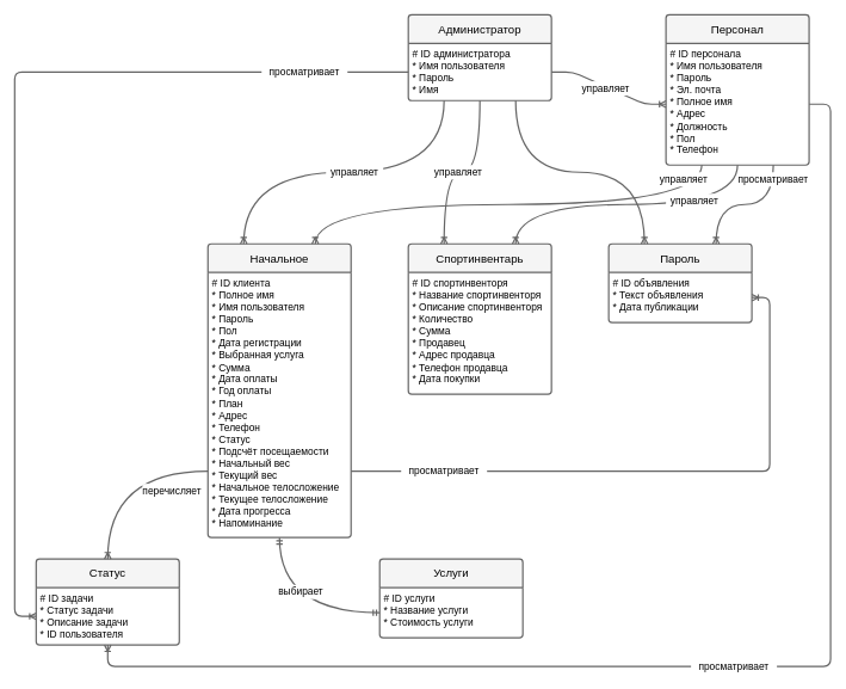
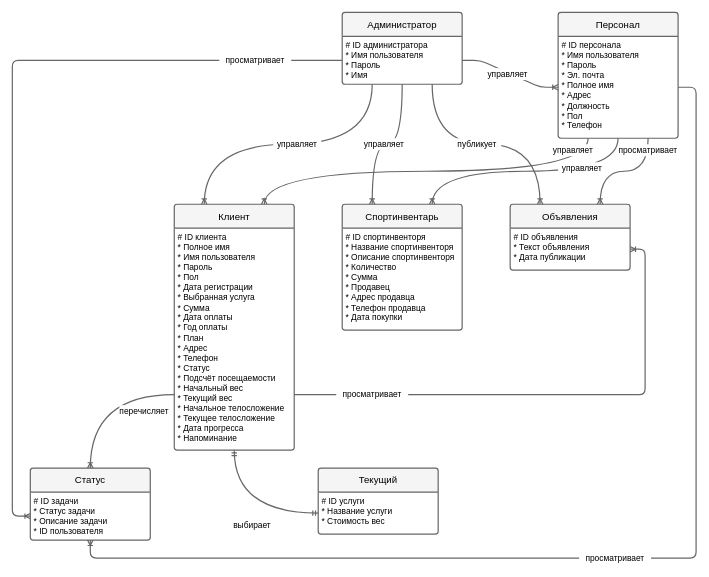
  <mxCell id="0" />
  <mxCell id="1" parent="0" />
  <mxCell id="2" value="" style="group" parent="1" vertex="1" connectable="0"><mxGeometry x="20" y="20" width="1140" height="920" as="geometry" /></mxCell>
  <mxCell id="3" value="&lt;font style=&quot;font-size: 16px;&quot;&gt;Администратор&lt;/font&gt;" style="swimlane;childLayout=stackLayout;horizontal=1;startSize=40;horizontalStack=0;rounded=1;fontSize=14;fontStyle=0;strokeWidth=2;resizeParent=0;resizeLast=1;shadow=0;dashed=0;align=center;arcSize=4;whiteSpace=wrap;html=1;fillColor=#f5f5f5;fontColor=#000000;strokeColor=#666666;movable=1;resizable=1;rotatable=1;deletable=1;editable=1;locked=0;connectable=1;" parent="2" vertex="1"><mxGeometry x="550" width="200" height="120" as="geometry" /></mxCell>
  <mxCell id="4" value="&lt;span style=&quot;font-size: 14px;&quot;&gt;# ID администратора&lt;br&gt;* Имя пользователя&lt;br&gt;* Пароль&lt;br&gt;* Имя&lt;br&gt;&lt;/span&gt;" style="align=left;strokeColor=none;fillColor=none;spacingLeft=4;fontSize=12;verticalAlign=top;resizable=1;rotatable=1;part=1;html=1;movable=1;deletable=1;editable=1;locked=0;connectable=1;" parent="3" vertex="1"><mxGeometry y="40" width="200" height="80" as="geometry" /></mxCell>
  <mxCell id="5" style="edgeStyle=orthogonalEdgeStyle;rounded=0;orthogonalLoop=1;jettySize=auto;html=1;exitX=0.5;exitY=1;exitDx=0;exitDy=0;movable=1;resizable=1;rotatable=1;deletable=1;editable=1;locked=0;connectable=1;" parent="3" source="4" target="4" edge="1"><mxGeometry relative="1" as="geometry" /></mxCell>
  <mxCell id="6" value="&lt;span style=&quot;font-size: 16px;&quot;&gt;Персонал&lt;/span&gt;" style="swimlane;childLayout=stackLayout;horizontal=1;startSize=40;horizontalStack=0;rounded=1;fontSize=14;fontStyle=0;strokeWidth=2;resizeParent=0;resizeLast=1;shadow=0;dashed=0;align=center;arcSize=4;whiteSpace=wrap;html=1;fillColor=#f5f5f5;fontColor=#000000;strokeColor=#666666;movable=1;resizable=1;rotatable=1;deletable=1;editable=1;locked=0;connectable=1;" parent="2" vertex="1"><mxGeometry x="910" width="200" height="210" as="geometry" /></mxCell>
  <mxCell id="7" value="&lt;span style=&quot;font-size: 14px;&quot;&gt;# ID персонала&lt;br&gt;* Имя пользователя&lt;br&gt;* Пароль&lt;br&gt;* Эл. почта&lt;br&gt;* Полное имя&lt;br&gt;* Адрес&lt;br&gt;* Должность&lt;br&gt;* Пол&lt;br&gt;* Телефон&lt;br&gt;&lt;/span&gt;" style="align=left;strokeColor=none;fillColor=none;spacingLeft=4;fontSize=12;verticalAlign=top;resizable=1;rotatable=1;part=1;html=1;movable=1;deletable=1;editable=1;locked=0;connectable=1;" parent="6" vertex="1"><mxGeometry y="40" width="200" height="170" as="geometry" /></mxCell>
  <mxCell id="8" style="edgeStyle=orthogonalEdgeStyle;rounded=0;orthogonalLoop=1;jettySize=auto;html=1;exitX=0.5;exitY=1;exitDx=0;exitDy=0;movable=1;resizable=1;rotatable=1;deletable=1;editable=1;locked=0;connectable=1;" parent="6" source="7" target="7" edge="1"><mxGeometry relative="1" as="geometry" /></mxCell>
- <mxCell id="9" value="&lt;span style=&quot;font-size: 16px;&quot;&gt;Начальное&lt;/span&gt;" style="swimlane;childLayout=stackLayout;horizontal=1;startSize=40;horizontalStack=0;rounded=1;fontSize=14;fontStyle=0;strokeWidth=2;resizeParent=0;resizeLast=1;shadow=0;dashed=0;align=center;arcSize=4;whiteSpace=wrap;html=1;fillColor=#f5f5f5;fontColor=#000000;strokeColor=#666666;movable=1;resizable=1;rotatable=1;deletable=1;editable=1;locked=0;connectable=1;" parent="2" vertex="1"><mxGeometry x="270" y="320" width="200" height="410" as="geometry" /></mxCell>
+ <mxCell id="9" value="&lt;span style=&quot;font-size: 16px;&quot;&gt;Клиент&lt;/span&gt;" style="swimlane;childLayout=stackLayout;horizontal=1;startSize=40;horizontalStack=0;rounded=1;fontSize=14;fontStyle=0;strokeWidth=2;resizeParent=0;resizeLast=1;shadow=0;dashed=0;align=center;arcSize=4;whiteSpace=wrap;html=1;fillColor=#f5f5f5;fontColor=#000000;strokeColor=#666666;movable=1;resizable=1;rotatable=1;deletable=1;editable=1;locked=0;connectable=1;" parent="2" vertex="1"><mxGeometry x="270" y="320" width="200" height="410" as="geometry" /></mxCell>
  <mxCell id="10" value="&lt;font style=&quot;font-size: 14px;&quot;&gt;# ID клиента&lt;br&gt;* Полное имя&lt;br&gt;* Имя пользователя&lt;br&gt;* Пароль&lt;br&gt;* Пол&lt;br&gt;* Дата регистрации&lt;br&gt;* Выбранная услуга&lt;br&gt;* Сумма&lt;br&gt;* Дата оплаты&lt;br&gt;* Год оплаты&lt;br&gt;* План&lt;br&gt;* Адрес&lt;br&gt;* Телефон&lt;br&gt;* Статус&lt;br&gt;* Подсчёт посещаемости&lt;br&gt;&lt;/font&gt;&lt;span style=&quot;font-size: 14px;&quot;&gt;* Начальный вес&lt;br&gt;* Текущий вес&lt;br&gt;* Начальное телосложение&lt;br&gt;* Текущее телосложение&lt;br&gt;* Дата прогресса&lt;br&gt;* Напоминание&lt;br&gt;&lt;/span&gt;" style="align=left;strokeColor=none;fillColor=none;spacingLeft=4;fontSize=12;verticalAlign=top;resizable=1;rotatable=1;part=1;html=1;movable=1;deletable=1;editable=1;locked=0;connectable=1;" parent="9" vertex="1"><mxGeometry y="40" width="200" height="370" as="geometry" /></mxCell>
  <mxCell id="11" style="edgeStyle=orthogonalEdgeStyle;rounded=0;orthogonalLoop=1;jettySize=auto;html=1;exitX=0.5;exitY=1;exitDx=0;exitDy=0;movable=1;resizable=1;rotatable=1;deletable=1;editable=1;locked=0;connectable=1;" parent="9" source="10" target="10" edge="1"><mxGeometry relative="1" as="geometry" /></mxCell>
  <mxCell id="12" value="&lt;span style=&quot;font-size: 16px;&quot;&gt;Спортинвентарь&lt;/span&gt;" style="swimlane;childLayout=stackLayout;horizontal=1;startSize=40;horizontalStack=0;rounded=1;fontSize=14;fontStyle=0;strokeWidth=2;resizeParent=0;resizeLast=1;shadow=0;dashed=0;align=center;arcSize=4;whiteSpace=wrap;html=1;fillColor=#f5f5f5;fontColor=#000000;strokeColor=#666666;movable=1;resizable=1;rotatable=1;deletable=1;editable=1;locked=0;connectable=1;" parent="2" vertex="1"><mxGeometry x="550" y="320" width="200" height="210" as="geometry" /></mxCell>
  <mxCell id="13" value="&lt;font style=&quot;font-size: 14px;&quot;&gt;# ID спортинвенторя&lt;br&gt;* Название&amp;nbsp;спортинвенторя&lt;br&gt;* Описание спортинвенторя&lt;br&gt;* Количество&lt;br&gt;* Сумма&lt;br&gt;* Продавец&lt;br&gt;* Адрес продавца&lt;br&gt;* Телефон продавца&lt;br&gt;* Дата покупки&lt;br&gt;&lt;/font&gt;" style="align=left;strokeColor=none;fillColor=none;spacingLeft=4;fontSize=12;verticalAlign=top;resizable=1;rotatable=1;part=1;html=1;movable=1;deletable=1;editable=1;locked=0;connectable=1;" parent="12" vertex="1"><mxGeometry y="40" width="200" height="170" as="geometry" /></mxCell>
  <mxCell id="14" style="edgeStyle=orthogonalEdgeStyle;rounded=0;orthogonalLoop=1;jettySize=auto;html=1;exitX=0.5;exitY=1;exitDx=0;exitDy=0;movable=1;resizable=1;rotatable=1;deletable=1;editable=1;locked=0;connectable=1;" parent="12" source="13" target="13" edge="1"><mxGeometry relative="1" as="geometry" /></mxCell>
- <mxCell id="15" value="&lt;span style=&quot;font-size: 16px;&quot;&gt;Пароль&lt;/span&gt;" style="swimlane;childLayout=stackLayout;horizontal=1;startSize=40;horizontalStack=0;rounded=1;fontSize=14;fontStyle=0;strokeWidth=2;resizeParent=0;resizeLast=1;shadow=0;dashed=0;align=center;arcSize=4;whiteSpace=wrap;html=1;fillColor=#f5f5f5;fontColor=#000000;strokeColor=#666666;movable=1;resizable=1;rotatable=1;deletable=1;editable=1;locked=0;connectable=1;" parent="2" vertex="1"><mxGeometry x="830" y="320" width="200" height="110" as="geometry" /></mxCell>
+ <mxCell id="15" value="&lt;span style=&quot;font-size: 16px;&quot;&gt;Объявления&lt;/span&gt;" style="swimlane;childLayout=stackLayout;horizontal=1;startSize=40;horizontalStack=0;rounded=1;fontSize=14;fontStyle=0;strokeWidth=2;resizeParent=0;resizeLast=1;shadow=0;dashed=0;align=center;arcSize=4;whiteSpace=wrap;html=1;fillColor=#f5f5f5;fontColor=#000000;strokeColor=#666666;movable=1;resizable=1;rotatable=1;deletable=1;editable=1;locked=0;connectable=1;" parent="2" vertex="1"><mxGeometry x="830" y="320" width="200" height="110" as="geometry" /></mxCell>
  <mxCell id="16" value="&lt;font style=&quot;font-size: 14px;&quot;&gt;# ID объявления&lt;br&gt;* Текст объявления&lt;br&gt;* Дата публикации&lt;br&gt;&lt;/font&gt;" style="align=left;strokeColor=none;fillColor=none;spacingLeft=4;fontSize=12;verticalAlign=top;resizable=1;rotatable=1;part=1;html=1;movable=1;deletable=1;editable=1;locked=0;connectable=1;" parent="15" vertex="1"><mxGeometry y="40" width="200" height="70" as="geometry" /></mxCell>
  <mxCell id="17" style="edgeStyle=orthogonalEdgeStyle;rounded=0;orthogonalLoop=1;jettySize=auto;html=1;exitX=0.5;exitY=1;exitDx=0;exitDy=0;movable=1;resizable=1;rotatable=1;deletable=1;editable=1;locked=0;connectable=1;" parent="15" source="16" target="16" edge="1"><mxGeometry relative="1" as="geometry" /></mxCell>
  <mxCell id="18" value="" style="fontSize=12;html=1;endArrow=ERoneToMany;rounded=0;exitX=0.25;exitY=1;exitDx=0;exitDy=0;entryX=0.25;entryY=0;entryDx=0;entryDy=0;strokeWidth=2;strokeColor=#666666;movable=1;resizable=1;rotatable=1;deletable=1;editable=1;locked=0;connectable=1;edgeStyle=orthogonalEdgeStyle;curved=1;" parent="2" source="4" target="9" edge="1"><mxGeometry width="100" height="100" relative="1" as="geometry"><mxPoint x="640" y="280" as="sourcePoint" /><mxPoint x="740" y="180" as="targetPoint" /></mxGeometry></mxCell>
  <mxCell id="19" value="" style="fontSize=12;html=1;endArrow=ERoneToMany;rounded=0;exitX=0.5;exitY=1;exitDx=0;exitDy=0;entryX=0.25;entryY=0;entryDx=0;entryDy=0;strokeWidth=2;strokeColor=#666666;movable=1;resizable=1;rotatable=1;deletable=1;editable=1;locked=0;connectable=1;edgeStyle=orthogonalEdgeStyle;elbow=vertical;curved=1;" parent="2" source="4" target="12" edge="1"><mxGeometry width="100" height="100" relative="1" as="geometry"><mxPoint x="680" y="140" as="sourcePoint" /><mxPoint x="740" y="180" as="targetPoint" /></mxGeometry></mxCell>
  <mxCell id="20" value="" style="fontSize=12;html=1;endArrow=ERoneToMany;rounded=1;exitX=1;exitY=0.5;exitDx=0;exitDy=0;entryX=0;entryY=0.5;entryDx=0;entryDy=0;strokeWidth=2;strokeColor=#666666;movable=1;resizable=1;rotatable=1;deletable=1;editable=1;locked=0;connectable=1;edgeStyle=entityRelationEdgeStyle;elbow=vertical;curved=0;" parent="2" source="4" target="7" edge="1"><mxGeometry width="100" height="100" relative="1" as="geometry"><mxPoint x="640" y="280" as="sourcePoint" /><mxPoint x="740" y="180" as="targetPoint" /></mxGeometry></mxCell>
  <mxCell id="21" value="&lt;font style=&quot;font-size: 14px; background-color: rgb(255, 255, 255);&quot;&gt;управляет&lt;/font&gt;" style="text;html=1;strokeColor=none;fillColor=default;align=center;verticalAlign=middle;whiteSpace=wrap;rounded=0;fontSize=14;movable=1;resizable=1;rotatable=1;deletable=1;editable=1;locked=0;connectable=1;" parent="2" vertex="1"><mxGeometry x="580" y="210" width="80" height="20" as="geometry" /></mxCell>
  <mxCell id="22" value="&lt;font style=&quot;font-size: 14px; background-color: rgb(255, 255, 255);&quot;&gt;управляет&lt;/font&gt;" style="text;html=1;strokeColor=none;fillColor=default;align=center;verticalAlign=middle;whiteSpace=wrap;rounded=0;fontSize=14;movable=1;resizable=1;rotatable=1;deletable=1;editable=1;locked=0;connectable=1;" parent="2" vertex="1"><mxGeometry x="435" y="210" width="80" height="20" as="geometry" /></mxCell>
  <mxCell id="23" value="&lt;span style=&quot;font-size: 16px;&quot;&gt;Статус&lt;/span&gt;" style="swimlane;childLayout=stackLayout;horizontal=1;startSize=40;horizontalStack=0;rounded=1;fontSize=14;fontStyle=0;strokeWidth=2;resizeParent=0;resizeLast=1;shadow=0;dashed=0;align=center;arcSize=4;whiteSpace=wrap;html=1;fillColor=#f5f5f5;fontColor=#000000;strokeColor=#666666;movable=1;resizable=1;rotatable=1;deletable=1;editable=1;locked=0;connectable=1;" parent="2" vertex="1"><mxGeometry x="30" y="760" width="200" height="120" as="geometry" /></mxCell>
  <mxCell id="24" value="&lt;font style=&quot;font-size: 14px;&quot;&gt;# ID задачи&lt;br&gt;* Статус задачи&lt;br&gt;* Описание задачи&lt;br&gt;* ID пользователя&lt;br&gt;&lt;/font&gt;" style="align=left;strokeColor=none;fillColor=none;spacingLeft=4;fontSize=12;verticalAlign=top;resizable=1;rotatable=1;part=1;html=1;movable=1;deletable=1;editable=1;locked=0;connectable=1;" parent="23" vertex="1"><mxGeometry y="40" width="200" height="80" as="geometry" /></mxCell>
  <mxCell id="25" style="edgeStyle=orthogonalEdgeStyle;rounded=0;orthogonalLoop=1;jettySize=auto;html=1;exitX=0.5;exitY=1;exitDx=0;exitDy=0;movable=1;resizable=1;rotatable=1;deletable=1;editable=1;locked=0;connectable=1;" parent="23" source="24" target="24" edge="1"><mxGeometry relative="1" as="geometry" /></mxCell>
- <mxCell id="26" value="&lt;span style=&quot;font-size: 16px;&quot;&gt;Услуги&lt;/span&gt;" style="swimlane;childLayout=stackLayout;horizontal=1;startSize=40;horizontalStack=0;rounded=1;fontSize=14;fontStyle=0;strokeWidth=2;resizeParent=0;resizeLast=1;shadow=0;dashed=0;align=center;arcSize=4;whiteSpace=wrap;html=1;fillColor=#f5f5f5;fontColor=#000000;strokeColor=#666666;movable=1;resizable=1;rotatable=1;deletable=1;editable=1;locked=0;connectable=1;" parent="2" vertex="1"><mxGeometry x="510" y="760" width="200" height="110" as="geometry" /></mxCell>
- <mxCell id="27" value="&lt;font style=&quot;font-size: 14px;&quot;&gt;# ID услуги&lt;br&gt;* Название услуги&lt;br&gt;* Стоимость услуги&lt;br&gt;&lt;/font&gt;" style="align=left;strokeColor=none;fillColor=none;spacingLeft=4;fontSize=12;verticalAlign=top;resizable=1;rotatable=1;part=1;html=1;movable=1;deletable=1;editable=1;locked=0;connectable=1;" parent="26" vertex="1"><mxGeometry y="40" width="200" height="70" as="geometry" /></mxCell>
+ <mxCell id="26" value="&lt;span style=&quot;font-size: 16px;&quot;&gt;Текущий&lt;/span&gt;" style="swimlane;childLayout=stackLayout;horizontal=1;startSize=40;horizontalStack=0;rounded=1;fontSize=14;fontStyle=0;strokeWidth=2;resizeParent=0;resizeLast=1;shadow=0;dashed=0;align=center;arcSize=4;whiteSpace=wrap;html=1;fillColor=#f5f5f5;fontColor=#000000;strokeColor=#666666;movable=1;resizable=1;rotatable=1;deletable=1;editable=1;locked=0;connectable=1;" parent="2" vertex="1"><mxGeometry x="510" y="760" width="200" height="110" as="geometry" /></mxCell>
+ <mxCell id="27" value="&lt;font style=&quot;font-size: 14px;&quot;&gt;# ID услуги&lt;br&gt;* Название услуги&lt;br&gt;* Стоимость вес&lt;br&gt;&lt;/font&gt;" style="align=left;strokeColor=none;fillColor=none;spacingLeft=4;fontSize=12;verticalAlign=top;resizable=1;rotatable=1;part=1;html=1;movable=1;deletable=1;editable=1;locked=0;connectable=1;" parent="26" vertex="1"><mxGeometry y="40" width="200" height="70" as="geometry" /></mxCell>
  <mxCell id="28" style="edgeStyle=orthogonalEdgeStyle;rounded=0;orthogonalLoop=1;jettySize=auto;html=1;exitX=0.5;exitY=1;exitDx=0;exitDy=0;movable=1;resizable=1;rotatable=1;deletable=1;editable=1;locked=0;connectable=1;" parent="26" source="27" target="27" edge="1"><mxGeometry relative="1" as="geometry" /></mxCell>
  <mxCell id="29" value="" style="edgeStyle=orthogonalEdgeStyle;fontSize=12;html=1;endArrow=ERoneToMany;rounded=0;exitX=0;exitY=0.75;exitDx=0;exitDy=0;entryX=0.5;entryY=0;entryDx=0;entryDy=0;curved=1;strokeWidth=2;strokeColor=#666666;movable=1;resizable=1;rotatable=1;deletable=1;editable=1;locked=0;connectable=1;" parent="2" source="10" target="23" edge="1"><mxGeometry width="100" height="100" relative="1" as="geometry"><mxPoint x="490" y="440" as="sourcePoint" /><mxPoint x="590" y="340" as="targetPoint" /></mxGeometry></mxCell>
  <mxCell id="30" value="&lt;span style=&quot;background-color: rgb(255, 255, 255);&quot;&gt;перечисляет&lt;/span&gt;" style="text;html=1;strokeColor=none;fillColor=default;align=center;verticalAlign=middle;whiteSpace=wrap;rounded=0;fontSize=14;movable=1;resizable=1;rotatable=1;deletable=1;editable=1;locked=0;connectable=1;" parent="2" vertex="1"><mxGeometry x="180" y="655" width="80" height="20" as="geometry" /></mxCell>
  <mxCell id="31" value="" style="fontSize=12;html=1;endArrow=ERoneToMany;rounded=0;exitX=0.25;exitY=1;exitDx=0;exitDy=0;strokeWidth=2;strokeColor=#666666;entryX=0.75;entryY=0;entryDx=0;entryDy=0;edgeStyle=orthogonalEdgeStyle;elbow=vertical;curved=1;movable=1;resizable=1;rotatable=1;deletable=1;editable=1;locked=0;connectable=1;" parent="2" source="7" target="9" edge="1"><mxGeometry width="100" height="100" relative="1" as="geometry"><mxPoint x="490" y="560" as="sourcePoint" /><mxPoint x="380" y="280" as="targetPoint" /></mxGeometry></mxCell>
  <mxCell id="32" value="" style="fontSize=12;html=1;endArrow=ERoneToMany;rounded=0;exitX=0.5;exitY=1;exitDx=0;exitDy=0;entryX=0.75;entryY=0;entryDx=0;entryDy=0;strokeWidth=2;strokeColor=#666666;edgeStyle=orthogonalEdgeStyle;elbow=vertical;curved=1;movable=1;resizable=1;rotatable=1;deletable=1;editable=1;locked=0;connectable=1;" parent="2" source="7" target="12" edge="1"><mxGeometry width="100" height="100" relative="1" as="geometry"><mxPoint x="490" y="560" as="sourcePoint" /><mxPoint x="590" y="460" as="targetPoint" /></mxGeometry></mxCell>
  <mxCell id="33" value="" style="fontSize=12;html=1;endArrow=ERoneToMany;rounded=0;exitX=0.75;exitY=1;exitDx=0;exitDy=0;entryX=0.75;entryY=0;entryDx=0;entryDy=0;strokeWidth=2;strokeColor=#666666;edgeStyle=orthogonalEdgeStyle;elbow=vertical;curved=1;movable=1;resizable=1;rotatable=1;deletable=1;editable=1;locked=0;connectable=1;" parent="2" source="7" target="15" edge="1"><mxGeometry width="100" height="100" relative="1" as="geometry"><mxPoint x="490" y="560" as="sourcePoint" /><mxPoint x="590" y="460" as="targetPoint" /></mxGeometry></mxCell>
  <mxCell id="34" value="" style="fontSize=12;html=1;endArrow=ERoneToMany;rounded=0;exitX=0.75;exitY=1;exitDx=0;exitDy=0;entryX=0.25;entryY=0;entryDx=0;entryDy=0;strokeWidth=2;strokeColor=#666666;movable=1;resizable=1;rotatable=1;deletable=1;editable=1;locked=0;connectable=1;edgeStyle=orthogonalEdgeStyle;elbow=vertical;curved=1;" parent="2" source="4" target="15" edge="1"><mxGeometry width="100" height="100" relative="1" as="geometry"><mxPoint x="760" y="90" as="sourcePoint" /><mxPoint x="880" y="135" as="targetPoint" /></mxGeometry></mxCell>
  <mxCell id="35" value="" style="fontSize=12;html=1;endArrow=ERoneToMany;rounded=1;exitX=0;exitY=0.5;exitDx=0;exitDy=0;entryX=0;entryY=0.5;entryDx=0;entryDy=0;strokeWidth=2;strokeColor=#666666;edgeStyle=orthogonalEdgeStyle;movable=1;resizable=1;rotatable=1;deletable=1;editable=1;locked=0;connectable=1;curved=0;" parent="2" source="4" target="24" edge="1"><mxGeometry width="100" height="100" relative="1" as="geometry"><mxPoint x="610" y="130" as="sourcePoint" /><mxPoint x="330" y="330" as="targetPoint" /><Array as="points"><mxPoint y="80" /><mxPoint y="840" /></Array></mxGeometry></mxCell>
  <mxCell id="36" value="" style="fontSize=12;html=1;endArrow=ERoneToMany;rounded=1;entryX=0.5;entryY=1;entryDx=0;entryDy=0;strokeWidth=2;strokeColor=#666666;movable=1;resizable=1;rotatable=1;deletable=1;editable=1;locked=0;connectable=1;edgeStyle=orthogonalEdgeStyle;exitX=1;exitY=0.5;exitDx=0;exitDy=0;" parent="2" source="7" target="24" edge="1"><mxGeometry width="100" height="100" relative="1" as="geometry"><mxPoint x="560" y="90" as="sourcePoint" /><mxPoint x="40" y="850" as="targetPoint" /><Array as="points"><mxPoint x="1140" y="125" /><mxPoint x="1140" y="910" /><mxPoint x="130" y="910" /></Array></mxGeometry></mxCell>
  <mxCell id="37" style="edgeStyle=orthogonalEdgeStyle;rounded=0;orthogonalLoop=1;jettySize=auto;html=1;exitX=0.5;exitY=1;exitDx=0;exitDy=0;movable=1;resizable=1;rotatable=1;deletable=1;editable=1;locked=0;connectable=1;" parent="2" source="22" target="22" edge="1"><mxGeometry relative="1" as="geometry" /></mxCell>
  <mxCell id="38" value="&lt;span style=&quot;background-color: rgb(255, 255, 255);&quot;&gt;управляет&lt;/span&gt;" style="text;html=1;strokeColor=none;fillColor=default;align=center;verticalAlign=middle;whiteSpace=wrap;rounded=0;fontSize=14;movable=1;resizable=1;rotatable=1;deletable=1;editable=1;locked=0;connectable=1;" parent="2" vertex="1"><mxGeometry x="786" y="93" width="80" height="20" as="geometry" /></mxCell>
+ <mxCell id="39" value="&lt;span style=&quot;background-color: rgb(255, 255, 255);&quot;&gt;публикует&lt;/span&gt;" style="text;html=1;strokeColor=none;fillColor=default;align=center;verticalAlign=middle;whiteSpace=wrap;rounded=0;fontSize=14;movable=1;resizable=1;rotatable=1;deletable=1;editable=1;locked=0;connectable=1;" parent="2" vertex="1"><mxGeometry x="735" y="210" width="80" height="20" as="geometry" /></mxCell>
  <mxCell id="40" value="&lt;font style=&quot;font-size: 14px; background-color: rgb(255, 255, 255);&quot;&gt;просматривает&lt;/font&gt;" style="text;html=1;strokeColor=none;fillColor=default;align=center;verticalAlign=middle;whiteSpace=wrap;rounded=0;fontSize=14;movable=1;resizable=1;rotatable=1;deletable=1;editable=1;locked=0;connectable=1;" parent="2" vertex="1"><mxGeometry x="345" y="70" width="120" height="20" as="geometry" /></mxCell>
  <mxCell id="41" value="&lt;span style=&quot;background-color: rgb(255, 255, 255);&quot;&gt;управляет&lt;/span&gt;" style="text;html=1;strokeColor=none;fillColor=default;align=center;verticalAlign=middle;whiteSpace=wrap;rounded=0;fontSize=14;movable=1;resizable=1;rotatable=1;deletable=1;editable=1;locked=0;connectable=1;" parent="2" vertex="1"><mxGeometry x="895" y="220" width="80" height="20" as="geometry" /></mxCell>
  <mxCell id="42" value="&lt;span style=&quot;background-color: rgb(255, 255, 255);&quot;&gt;управляет&lt;/span&gt;" style="text;html=1;strokeColor=none;fillColor=default;align=center;verticalAlign=middle;whiteSpace=wrap;rounded=0;fontSize=14;movable=1;resizable=1;rotatable=1;deletable=1;editable=1;locked=0;connectable=1;" parent="2" vertex="1"><mxGeometry x="910" y="250" width="80" height="20" as="geometry" /></mxCell>
  <mxCell id="43" value="&lt;span style=&quot;background-color: rgb(255, 255, 255);&quot;&gt;просматривает&lt;/span&gt;" style="text;html=1;strokeColor=none;fillColor=default;align=center;verticalAlign=middle;whiteSpace=wrap;rounded=0;fontSize=14;movable=1;resizable=1;rotatable=1;deletable=1;editable=1;locked=0;connectable=1;" parent="2" vertex="1"><mxGeometry x="1010" y="220" width="100" height="20" as="geometry" /></mxCell>
  <mxCell id="44" value="&lt;font style=&quot;font-size: 14px; background-color: rgb(255, 255, 255);&quot;&gt;просматривает&lt;/font&gt;" style="text;html=1;strokeColor=none;fillColor=default;align=center;verticalAlign=middle;whiteSpace=wrap;rounded=0;fontSize=14;movable=1;resizable=1;rotatable=1;deletable=1;editable=1;locked=0;connectable=1;" parent="2" vertex="1"><mxGeometry x="945" y="900" width="120" height="20" as="geometry" /></mxCell>
  <mxCell id="45" value="" style="edgeStyle=orthogonalEdgeStyle;fontSize=12;html=1;endArrow=ERoneToMany;rounded=1;entryX=1;entryY=0.5;entryDx=0;entryDy=0;strokeWidth=2;strokeColor=#666666;movable=1;resizable=1;rotatable=1;deletable=1;editable=1;locked=0;connectable=1;exitX=1;exitY=0.75;exitDx=0;exitDy=0;curved=0;" parent="2" source="10" target="16" edge="1"><mxGeometry width="100" height="100" relative="1" as="geometry"><mxPoint x="380" y="740" as="sourcePoint" /><mxPoint x="520" y="810" as="targetPoint" /><Array as="points"><mxPoint x="1055" y="638" /><mxPoint x="1055" y="395" /></Array></mxGeometry></mxCell>
  <mxCell id="46" value="&lt;font style=&quot;font-size: 14px; background-color: rgb(255, 255, 255);&quot;&gt;просматривает&lt;/font&gt;" style="text;html=1;strokeColor=none;fillColor=default;align=center;verticalAlign=middle;whiteSpace=wrap;rounded=0;fontSize=14;movable=1;resizable=1;rotatable=1;deletable=1;editable=1;locked=0;connectable=1;" parent="2" vertex="1"><mxGeometry x="540" y="627" width="120" height="20" as="geometry" /></mxCell>
  <mxCell id="47" value="" style="edgeStyle=orthogonalEdgeStyle;fontSize=12;html=1;endArrow=ERmandOne;startArrow=ERmandOne;rounded=0;exitX=0.5;exitY=1;exitDx=0;exitDy=0;entryX=0;entryY=0.5;entryDx=0;entryDy=0;curved=1;strokeWidth=2;strokeColor=#666666;movable=1;resizable=1;rotatable=1;deletable=1;editable=1;locked=0;connectable=1;" parent="2" source="10" target="27" edge="1"><mxGeometry width="100" height="100" relative="1" as="geometry"><mxPoint x="385" y="750" as="sourcePoint" /><mxPoint x="485" y="650" as="targetPoint" /></mxGeometry></mxCell>
- <mxCell id="48" value="&lt;span style=&quot;background-color: rgb(255, 255, 255);&quot;&gt;выбирает&lt;/span&gt;" style="text;html=1;strokeColor=none;fillColor=default;align=center;verticalAlign=middle;whiteSpace=wrap;rounded=0;fontSize=14;movable=1;resizable=1;rotatable=1;deletable=1;editable=1;locked=0;connectable=1;" parent="2" vertex="1"><mxGeometry x="360" y="796" width="80" height="20" as="geometry" /></mxCell>
+ <mxCell id="48" value="&lt;span style=&quot;background-color: rgb(255, 255, 255);&quot;&gt;выбирает&lt;/span&gt;" style="text;html=1;strokeColor=none;fillColor=default;align=center;verticalAlign=middle;whiteSpace=wrap;rounded=0;fontSize=14;movable=1;resizable=1;rotatable=1;deletable=1;editable=1;locked=0;connectable=1;" parent="2" vertex="1"><mxGeometry x="360" y="846" width="80" height="20" as="geometry" /></mxCell>
